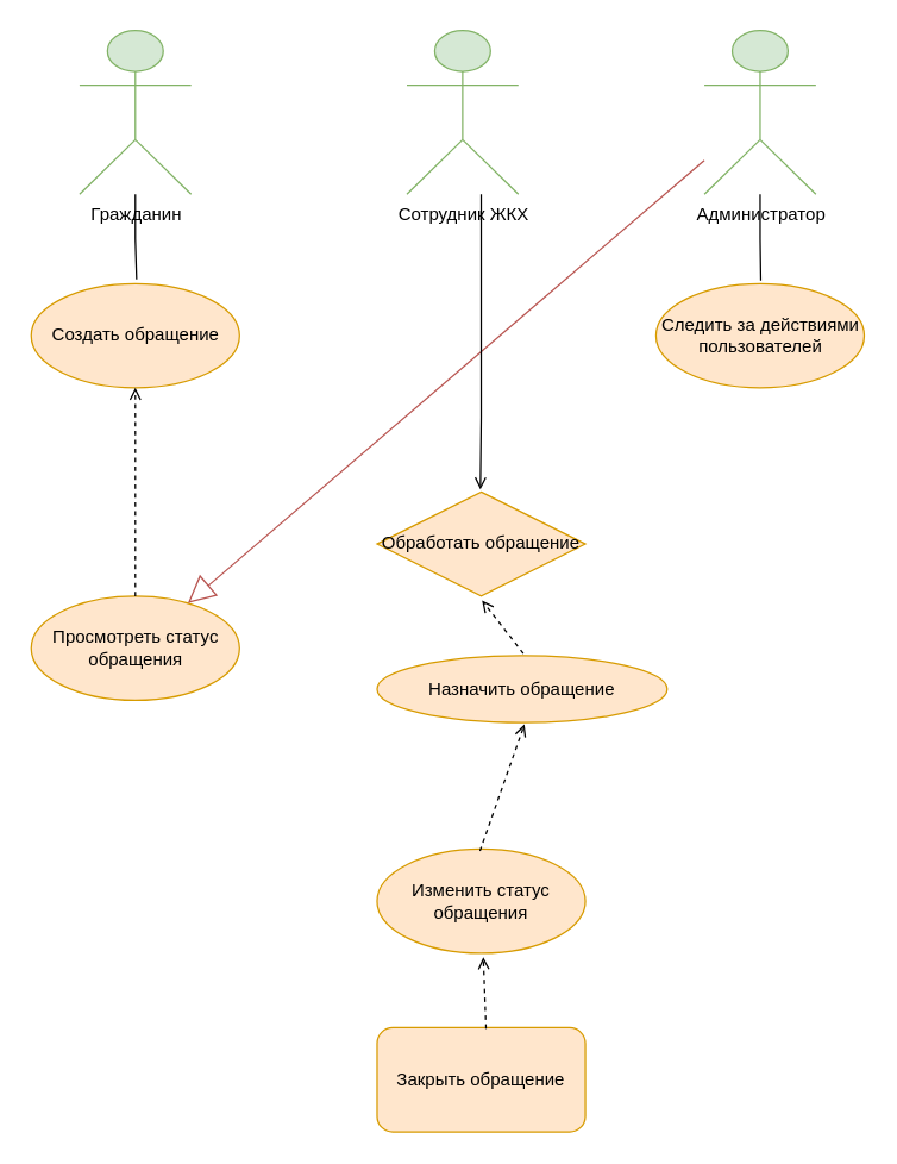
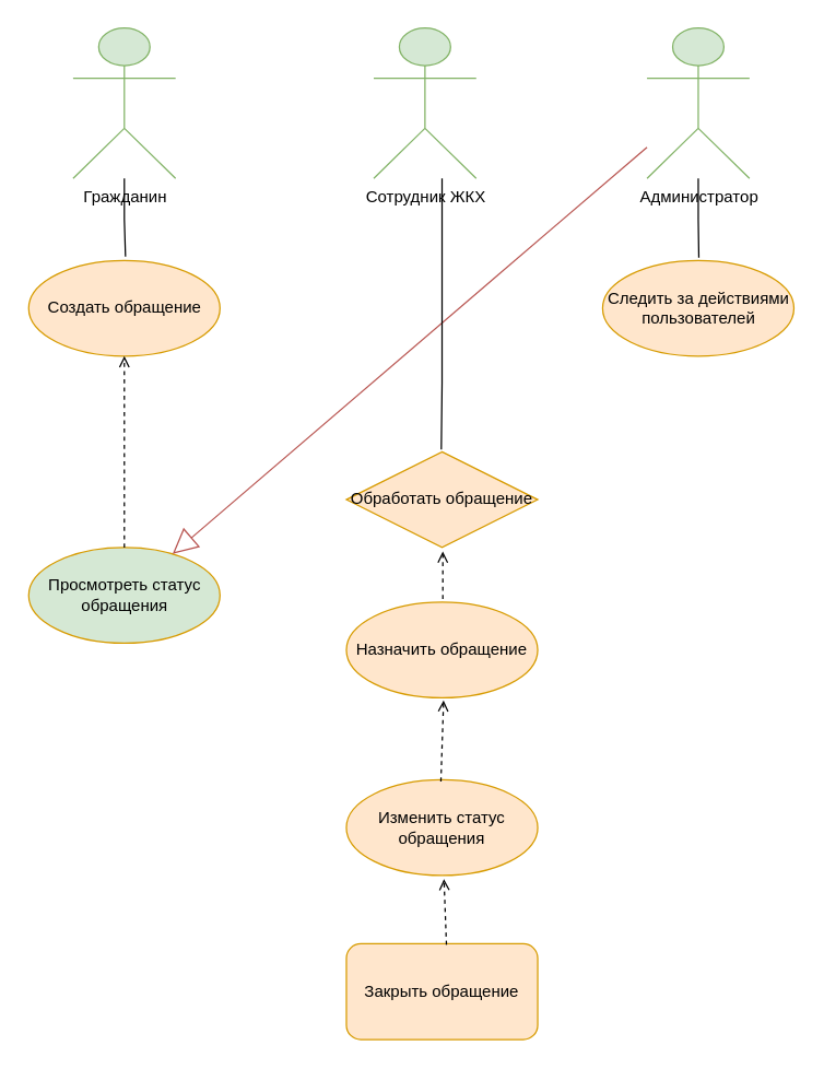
  <mxCell id="0" />
  <mxCell id="1" parent="0" />
  <mxCell id="2" value="Создать обращение" style="ellipse;whiteSpace=wrap;html=1;fillColor=#ffe6cc;strokeColor=#d79b00;" parent="1" vertex="1"><mxGeometry x="20.5" y="190" width="140" height="70" as="geometry" /></mxCell>
  <mxCell id="3" value="Гражданин&lt;div&gt;&lt;br&gt;&lt;/div&gt;" style="shape=umlActor;verticalLabelPosition=bottom;verticalAlign=top;html=1;fillColor=#d5e8d4;strokeColor=#82b366;" parent="1" vertex="1"><mxGeometry x="53" y="20" width="75" height="110" as="geometry" /></mxCell>
  <mxCell id="4" value="&lt;div&gt;Сотрудник ЖКХ&lt;/div&gt;&lt;div&gt;&lt;br&gt;&lt;/div&gt;" style="shape=umlActor;verticalLabelPosition=bottom;verticalAlign=top;html=1;fillColor=#d5e8d4;strokeColor=#82b366;" parent="1" vertex="1"><mxGeometry x="273" y="20" width="75" height="110" as="geometry" /></mxCell>
  <mxCell id="5" value="&lt;div&gt;Администратор&lt;/div&gt;" style="shape=umlActor;verticalLabelPosition=bottom;verticalAlign=top;html=1;fillColor=#d5e8d4;strokeColor=#82b366;" parent="1" vertex="1"><mxGeometry x="473" y="20" width="75" height="110" as="geometry" /></mxCell>
  <mxCell id="6" value="" style="endArrow=none;html=1;edgeStyle=orthogonalEdgeStyle;rounded=0;entryX=0.506;entryY=-0.04;entryDx=0;entryDy=0;entryPerimeter=0;" parent="1" source="3" target="2" edge="1"><mxGeometry relative="1" as="geometry"><mxPoint x="20.216" y="120" as="sourcePoint" /><mxPoint x="20" y="180" as="targetPoint" /><Array as="points" /></mxGeometry></mxCell>
- <mxCell id="7" value="Просмотреть статус обращения" style="ellipse;whiteSpace=wrap;html=1;fillColor=#ffe6cc;strokeColor=#d79b00;" parent="1" vertex="1"><mxGeometry x="20.5" y="400" width="140" height="70" as="geometry" /></mxCell>
+ <mxCell id="7" value="Просмотреть статус обращения" style="ellipse;whiteSpace=wrap;html=1;fillColor=#d5e8d4;strokeColor=#d79b00;" parent="1" vertex="1"><mxGeometry x="20.5" y="400" width="140" height="70" as="geometry" /></mxCell>
  <mxCell id="8" value="Обработать обращение" style="rhombus;whiteSpace=wrap;html=1;fillColor=#ffe6cc;strokeColor=#d79b00;" parent="1" vertex="1"><mxGeometry x="253" y="330" width="140" height="70" as="geometry" /></mxCell>
- <mxCell id="9" value="Назначить обращение" style="ellipse;whiteSpace=wrap;html=1;fillColor=#ffe6cc;strokeColor=#d79b00;" parent="1" vertex="1"><mxGeometry x="253" y="440" width="195" height="45" as="geometry" /></mxCell>
+ <mxCell id="9" value="Назначить обращение" style="ellipse;whiteSpace=wrap;html=1;fillColor=#ffe6cc;strokeColor=#d79b00;" parent="1" vertex="1"><mxGeometry x="253" y="440" width="140" height="70" as="geometry" /></mxCell>
  <mxCell id="10" value="Изменить статус обращения&lt;span style=&quot;color: rgba(0, 0, 0, 0); font-family: monospace; font-size: 0px; text-align: start; text-wrap-mode: nowrap;&quot;&gt;%3CmxGraphModel%3E%3Croot%3E%3CmxCell%20id%3D%220%22%2F%3E%3CmxCell%20id%3D%221%22%20parent%3D%220%22%2F%3E%3CmxCell%20id%3D%222%22%20value%3D%22%D0%9E%D0%B1%D1%80%D0%B0%D0%B1%D0%BE%D1%82%D0%B0%D1%82%D1%8C%20%D0%BE%D0%B1%D1%80%D0%B0%D1%89%D0%B5%D0%BD%D0%B8%D0%B5%22%20style%3D%22ellipse%3BwhiteSpace%3Dwrap%3Bhtml%3D1%3B%22%20vertex%3D%221%22%20parent%3D%221%22%3E%3CmxGeometry%20x%3D%22167.5%22%20y%3D%22190%22%20width%3D%22140%22%20height%3D%2270%22%20as%3D%22geometry%22%2F%3E%3C%2FmxCell%3E%3C%2Froot%3E%3C%2FmxGraphModel%3E&lt;/span&gt;" style="ellipse;whiteSpace=wrap;html=1;fillColor=#ffe6cc;strokeColor=#d79b00;" parent="1" vertex="1"><mxGeometry x="253" y="570" width="140" height="70" as="geometry" /></mxCell>
  <mxCell id="11" value="Закрыть обращение" style="whiteSpace=wrap;html=1;fillColor=#ffe6cc;strokeColor=#d79b00;rounded=1;" parent="1" vertex="1"><mxGeometry x="253" y="690" width="140" height="70" as="geometry" /></mxCell>
  <mxCell id="12" value="Следить за действиями пользователей" style="ellipse;whiteSpace=wrap;html=1;fillColor=#ffe6cc;strokeColor=#d79b00;" parent="1" vertex="1"><mxGeometry x="440.5" y="190" width="140" height="70" as="geometry" /></mxCell>
  <mxCell id="13" value="" style="html=1;verticalAlign=bottom;labelBackgroundColor=none;endArrow=open;endFill=0;dashed=1;rounded=0;entryX=0.5;entryY=1;entryDx=0;entryDy=0;exitX=0.5;exitY=0;exitDx=0;exitDy=0;" parent="1" source="7" target="2" edge="1"><mxGeometry width="160" relative="1" as="geometry"><mxPoint x="-67" y="270" as="sourcePoint" /><mxPoint x="-7" y="270" as="targetPoint" /><mxPoint as="offset" /></mxGeometry></mxCell>
  <mxCell id="14" value="" style="html=1;verticalAlign=bottom;labelBackgroundColor=none;endArrow=open;endFill=0;dashed=1;rounded=0;entryX=0.504;entryY=1.042;entryDx=0;entryDy=0;exitX=0.504;exitY=-0.033;exitDx=0;exitDy=0;exitPerimeter=0;entryPerimeter=0;" parent="1" source="9" target="8" edge="1"><mxGeometry width="160" relative="1" as="geometry"><mxPoint x="200.33" y="280" as="sourcePoint" /><mxPoint x="200.33" y="260" as="targetPoint" /><mxPoint as="offset" /></mxGeometry></mxCell>
  <mxCell id="15" value="" style="html=1;verticalAlign=bottom;labelBackgroundColor=none;endArrow=open;endFill=0;dashed=1;rounded=0;entryX=0.508;entryY=1.026;entryDx=0;entryDy=0;exitX=0.494;exitY=0.018;exitDx=0;exitDy=0;exitPerimeter=0;entryPerimeter=0;" parent="1" source="10" target="9" edge="1"><mxGeometry width="160" relative="1" as="geometry"><mxPoint x="203" y="370" as="sourcePoint" /><mxPoint x="200.21" y="350" as="targetPoint" /><mxPoint as="offset" /></mxGeometry></mxCell>
  <mxCell id="16" value="" style="html=1;verticalAlign=bottom;labelBackgroundColor=none;endArrow=open;endFill=0;dashed=1;rounded=0;entryX=0.51;entryY=1.038;entryDx=0;entryDy=0;exitX=0.523;exitY=0.01;exitDx=0;exitDy=0;exitPerimeter=0;entryPerimeter=0;" parent="1" source="11" target="10" edge="1"><mxGeometry width="160" relative="1" as="geometry"><mxPoint x="200.21" y="460" as="sourcePoint" /><mxPoint x="200.42" y="439" as="targetPoint" /><mxPoint as="offset" /></mxGeometry></mxCell>
  <mxCell id="17" value="" style="endArrow=block;endSize=16;endFill=0;html=1;rounded=0;fillColor=#f8cecc;strokeColor=#b85450;" parent="1" source="5" target="7" edge="1"><mxGeometry width="160" relative="1" as="geometry"><mxPoint x="388" y="80" as="sourcePoint" /><mxPoint x="348" y="80" as="targetPoint" /></mxGeometry></mxCell>
- <mxCell id="18" value="" style="endArrow=open;html=1;edgeStyle=orthogonalEdgeStyle;rounded=0;entryX=0.496;entryY=-0.023;entryDx=0;entryDy=0;entryPerimeter=0;" parent="1" source="4" target="8" edge="1"><mxGeometry relative="1" as="geometry"><mxPoint x="323" y="250.69" as="sourcePoint" /><mxPoint x="322.38" y="310" as="targetPoint" /><Array as="points"><mxPoint x="323" y="280" /><mxPoint x="322" y="280" /></Array></mxGeometry></mxCell>
+ <mxCell id="18" value="" style="endArrow=none;html=1;edgeStyle=orthogonalEdgeStyle;rounded=0;entryX=0.496;entryY=-0.023;entryDx=0;entryDy=0;entryPerimeter=0;" parent="1" source="4" target="8" edge="1"><mxGeometry relative="1" as="geometry"><mxPoint x="323" y="250.69" as="sourcePoint" /><mxPoint x="322.38" y="310" as="targetPoint" /><Array as="points"><mxPoint x="323" y="280" /><mxPoint x="322" y="280" /></Array></mxGeometry></mxCell>
  <mxCell id="19" value="" style="endArrow=none;html=1;edgeStyle=orthogonalEdgeStyle;rounded=0;entryX=0.503;entryY=-0.029;entryDx=0;entryDy=0;entryPerimeter=0;" parent="1" source="5" target="12" edge="1"><mxGeometry relative="1" as="geometry"><mxPoint x="510.14" y="120" as="sourcePoint" /><mxPoint x="510" y="180" as="targetPoint" /><Array as="points" /></mxGeometry></mxCell>
